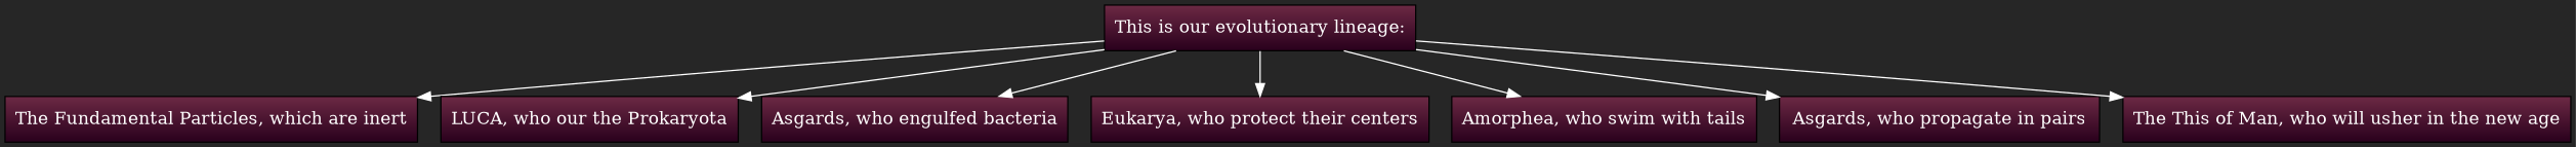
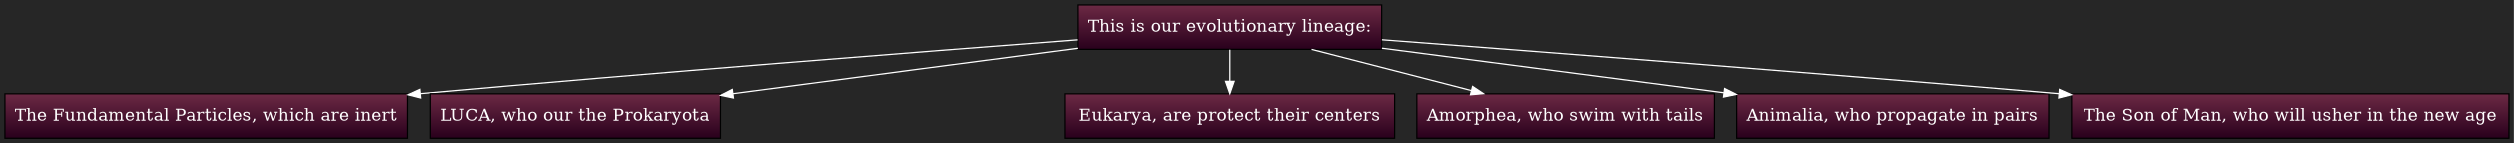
  digraph {
    bgcolor="#262626"
    color=white
    fontcolor=white
    gradientangle=0
    rankdir=TB
    style=filled
    node [color=black fillcolor="#6C2944:#29001C" fontcolor=white gradientangle=270.05 rankdir=LR shape=box style=filled]
    edge [color=white penwidth=1]
    n1 [label="This is our evolutionary lineage:"]
    n2 [label="The Fundamental Particles, which are inert"]
    n3 [label="LUCA, who our the Prokaryota"]
-   n4 [label="Asgards, who engulfed bacteria"]
-   n5 [label="Eukarya, who protect their centers"]
+   n5 [label="Eukarya, are protect their centers"]
    n6 [label="Amorphea, who swim with tails"]
-   n7 [label="Asgards, who propagate in pairs"]
-   n8 [label="The This of Man, who will usher in the new age"]
+   n7 [label="Animalia, who propagate in pairs"]
+   n8 [label="The Son of Man, who will usher in the new age"]
    n1 -> n2
    n1 -> n3
-   n1 -> n4
    n1 -> n5
    n1 -> n6
    n1 -> n7
    n1 -> n8
  }
